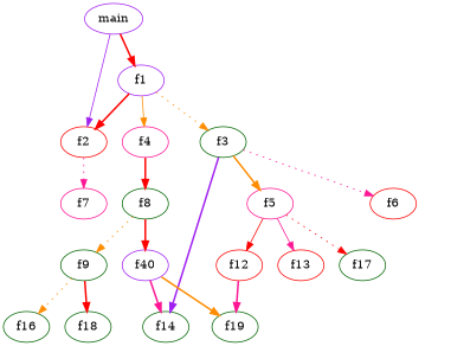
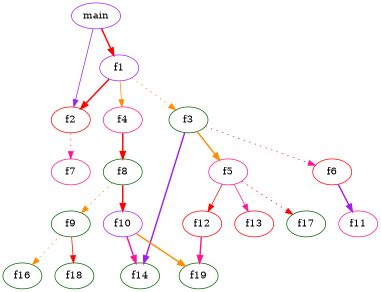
  digraph {
    node [color=darkgreen]
    edge [color=red style=bold]
    n1 [color=purple label=main]
    n2 [color=purple label=f1]
    n3 [color=red label=f2]
    n4 [label=f3]
    n5 [color=deeppink label=f4]
    n6 [color=deeppink label=f7]
    n7 [color=deeppink label=f5]
    n8 [color=red label=f6]
    n9 [label=f14]
    n10 [label=f8]
    n11 [color=red label=f12]
    n12 [color=red label=f13]
    n13 [label=f17]
+   n14 [color=deeppink label=f11]
    n15 [label=f9]
-   n16 [color=purple label=f40]
+   n16 [color=purple label=f10]
    n17 [label=f19]
    n18 [label=f16]
    n19 [label=f18]
    n1 -> n2
    n1 -> n3 [color=purple style=solid]
    n2 -> n3
    n2 -> n4 [color=darkorange style=dotted]
    n2 -> n5 [color=darkorange style=solid]
    n3 -> n6 [color=deeppink style=dotted]
    n4 -> n7 [color=darkorange]
    n4 -> n8 [color=deeppink style=dotted]
    n4 -> n9 [color=purple]
    n5 -> n10
    n7 -> n11 [style=solid]
    n7 -> n12 [color=deeppink style=solid]
    n7 -> n13 [style=dotted]
+   n8 -> n14 [color=purple]
    n10 -> n15 [color=darkorange style=dotted]
    n10 -> n16
    n11 -> n17 [color=deeppink]
    n15 -> n18 [color=darkorange style=dotted]
-   n15 -> n19
+   n15 -> n19 [style=solid]
    n16 -> n9 [color=deeppink]
    n16 -> n17 [color=darkorange]
  }
